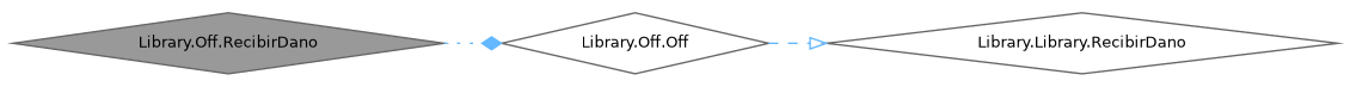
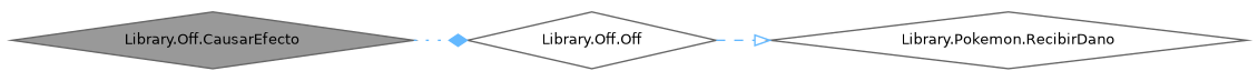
  digraph {
    rankdir=LR
    node [color=grey40 fillcolor=white fontname=Helvetica fontsize=10 shape=diamond style=filled]
    edge [color=steelblue1 fontname=Helvetica fontsize=10 labelfontname=Helvetica labelfontsize=10]
-   n1 [color=gray40 fillcolor=grey60 fontcolor=black height=0.2 label="Library.Off.RecibirDano" width=0.4]
+   n1 [color=gray40 fillcolor=grey60 fontcolor=black height=0.2 label="Library.Off.CausarEfecto" width=0.4]
    n2 [height=0.2 label="Library.Off.Off" width=0.4]
-   n3 [height=0.2 label="Library.Library.RecibirDano" width=0.4]
+   n3 [height=0.2 label="Library.Pokemon.RecibirDano" width=0.4]
    n1 -> n2 [arrowhead=diamond style=dotted]
    n2 -> n3 [arrowhead=onormal style=dashed]
  }
